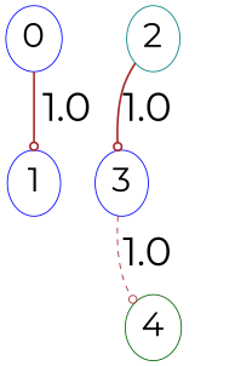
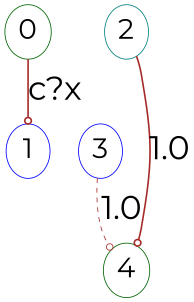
  digraph {
    fontname=Montserrat
    node [color=blue fontname=Montserrat fontsize=35]
    edge [arrowhead=odot color=brown fontname=Montserrat fontsize=40 style=bold]
    1
-   0
+   0 [color=darkgreen]
    2 [color=teal]
    3
    4 [color=darkgreen]
-   0 -> 1 [label=1.0]
-   2 -> 3 [label=1.0]
+   0 -> 1 [label="c?x"]
+   2 -> 4 [label=1.0]
    3 -> 4 [label=1.0 style=dashed]
  }
